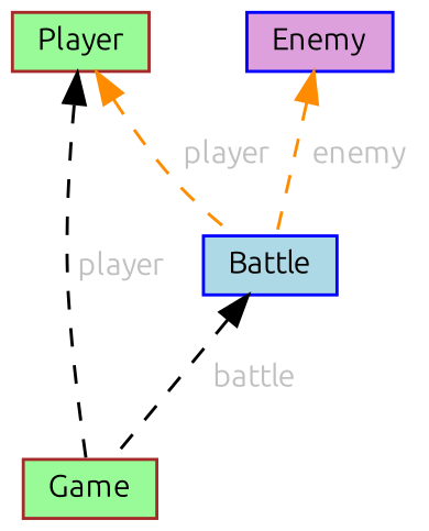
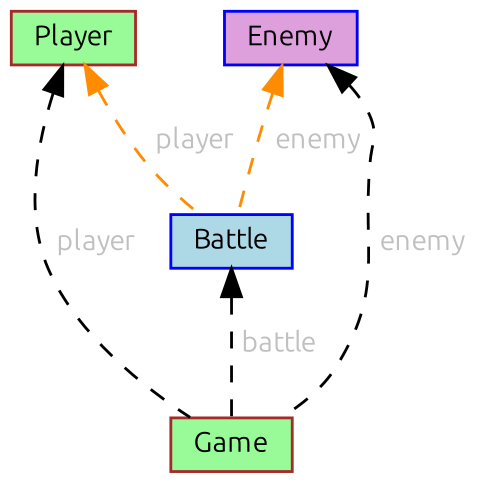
  digraph {
    fontname=Ubuntu
    node [color=brown fillcolor=palegreen fontname=Ubuntu fontsize=10 shape=box style=filled]
    edge [color=black dir=back fontcolor=grey fontname=Ubuntu fontsize=10 labelfontname=Helvetica labelfontsize=10 style=dashed]
    n1 [fontcolor=black height=0.2 label=Game width=0.4]
    n2 [height=0.2 label=Player width=0.4]
    n3 [color=blue fillcolor=lightblue height=0.2 label=Battle width=0.4]
    n4 [color=blue fillcolor=plum height=0.2 label=Enemy width=0.4]
    n2 -> n1 [label=<<TABLE CELLBORDER="0" BORDER="0"><TR><TD VALIGN="top" ALIGN="LEFT" CELLPADDING="1" CELLSPACING="0">player</TD></TR> </TABLE>>]
    n2 -> n3 [color=darkorange label=<<TABLE CELLBORDER="0" BORDER="0"><TR><TD VALIGN="top" ALIGN="LEFT" CELLPADDING="1" CELLSPACING="0">player</TD></TR> </TABLE>>]
    n3 -> n1 [label=<<TABLE CELLBORDER="0" BORDER="0"><TR><TD VALIGN="top" ALIGN="LEFT" CELLPADDING="1" CELLSPACING="0">battle</TD></TR> </TABLE>>]
+   n4 -> n1 [label=<<TABLE CELLBORDER="0" BORDER="0"><TR><TD VALIGN="top" ALIGN="LEFT" CELLPADDING="1" CELLSPACING="0">enemy</TD></TR> </TABLE>>]
    n4 -> n3 [color=darkorange label=<<TABLE CELLBORDER="0" BORDER="0"><TR><TD VALIGN="top" ALIGN="LEFT" CELLPADDING="1" CELLSPACING="0">enemy</TD></TR> </TABLE>>]
  }
